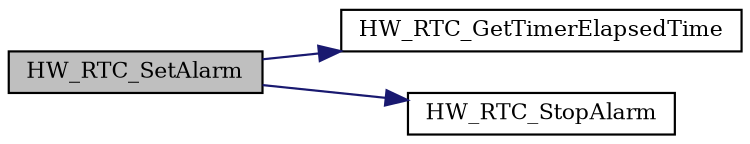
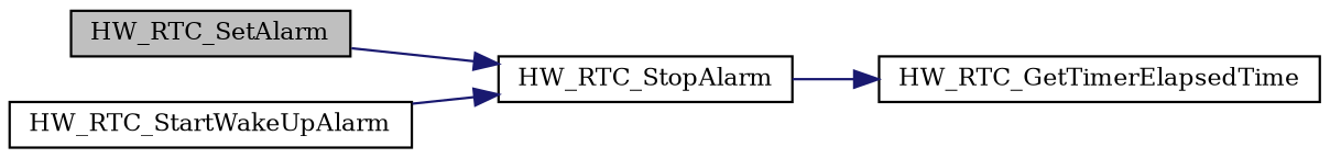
  digraph {
    fontname="DejaVu Serif"
    rankdir=LR
    node [color=black fillcolor=white fontname="DejaVu Serif" fontsize=10 shape=record style=filled]
    edge [color=midnightblue fontname="DejaVu Serif" fontsize=10 labelfontname=Helvetica labelfontsize=10 style=solid]
    n1 [fillcolor=grey75 fontcolor=black height=0.2 label=HW_RTC_SetAlarm width=0.4]
    n2 [height=0.2 label=HW_RTC_GetTimerElapsedTime width=0.4]
    n3 [height=0.2 label=HW_RTC_StopAlarm width=0.4]
-   n1 -> n2
+   n4 [height=0.2 label=HW_RTC_StartWakeUpAlarm width=0.4]
+   n3 -> n2
    n1 -> n3
+   n4 -> n3
  }
